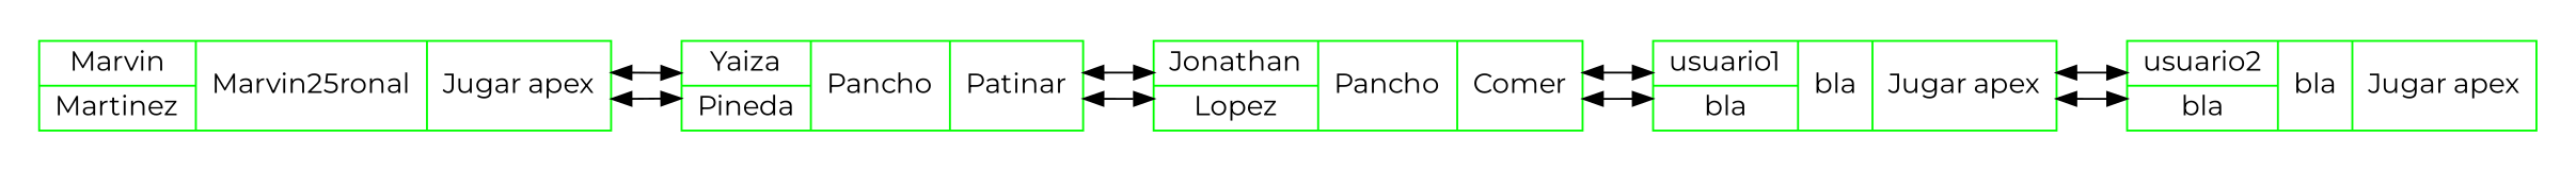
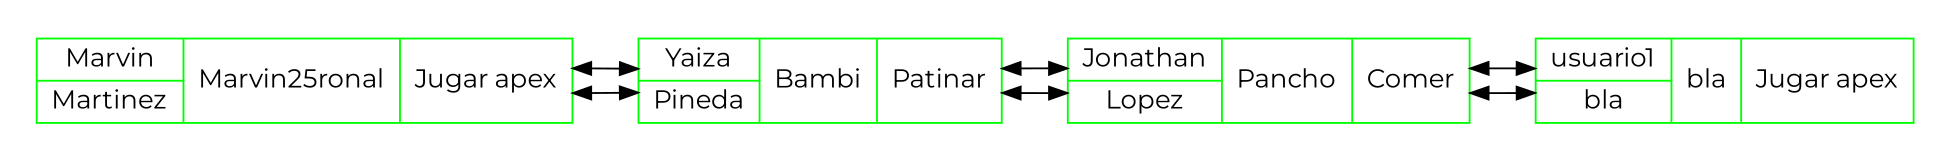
  digraph {
    compound=true
    fontname=Montserrat
    rankdir=LR
    node [color=green fontname=Montserrat shape=record]
    edge [dir=both fontname=Montserrat]
    n1 [label="{{Marvin | Martinez } |Marvin25ronal | Jugar apex}"]
-   n2 [label="{{Yaiza | Pineda } |Pancho | Patinar}"]
+   n2 [label="{{Yaiza | Pineda } |Bambi | Patinar}"]
    n3 [label="{{Jonathan | Lopez } |Pancho | Comer}"]
    n4 [label="{{usuario1 | bla } |bla | Jugar apex}"]
-   n5 [label="{{usuario2 | bla } |bla | Jugar apex}"]
    subgraph cluster_1 {
      style=invis
      n1
      n2
      n3
      n4
-     n5
    }
    n1 -> n2
    n2 -> n1
    n2 -> n3
    n3 -> n2
    n3 -> n4
    n4 -> n3
-   n4 -> n5
-   n5 -> n4
  }
